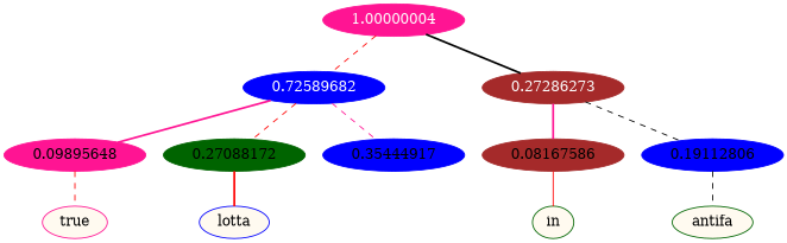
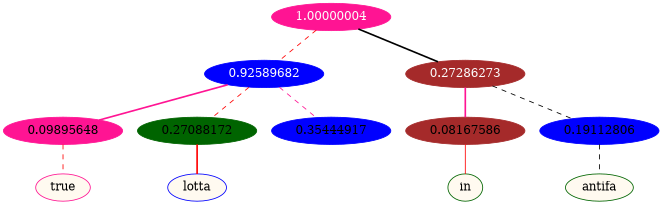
  graph {
    node [color=blue format=png nodesep=0.001 ordering=out overlap_scaling=0.01 ranksep=0.001 style=filled fontcolor=black]
    edge [color=red style=dashed]
    n1 [color=deeppink fillcolor=floralwhite height=0.15 label=true style="filled,solid" width=0.15 fontcolor=""]
    n2 [fillcolor=floralwhite height=0.15 label=lotta style="filled,solid" width=0.15 fontcolor=""]
    n3 [color=darkgreen fillcolor=floralwhite height=0.15 label=in style="filled,solid" width=0.15 fontcolor=""]
    n4 [color=darkgreen fillcolor=floralwhite height=0.15 label=antifa style="filled,solid" width=0.15 fontcolor=""]
    n5 [color=deeppink height=0.15 label=0.09895648 width=0.15]
    n6 [color=darkgreen height=0.15 label=0.27088172 width=0.15]
    n7 [height=0.15 label=0.35444917 width=0.15]
    n8 [color=brown height=0.15 label=0.08167586 width=0.15]
    n9 [height=0.15 label=0.19112806 width=0.15]
    n10 [color=deeppink fontcolor=grey99 height=0.15 label=1.00000004 width=0.15]
-   n11 [fontcolor=grey99 height=0.15 label=0.72589682 width=0.15]
+   n11 [fontcolor=grey99 height=0.15 label=0.92589682 width=0.15]
    n12 [color=brown fontcolor=grey99 height=0.15 label=0.27286273 width=0.15]
    subgraph sub_1 {
      rank=same
      n1
      n2
      n3
      n4
    }
    subgraph sub_2 {
      rank=same
      n5
      n6
      n7
      n8
      n9
    }
    n5 -- n1
    n6 -- n2 [style=bold]
    n8 -- n3 [style=solid]
    n9 -- n4 [color=black]
    n10 -- n11
    n10 -- n12 [color=black style=bold]
    n11 -- n5 [color=deeppink style=bold]
    n11 -- n6
    n11 -- n7 [color=deeppink]
    n12 -- n8 [color=deeppink style=bold]
    n12 -- n9 [color=black]
  }
